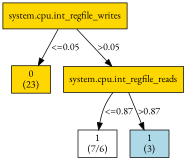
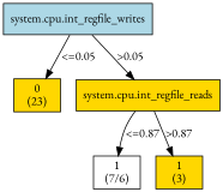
  digraph {
    fontname="EB Garamond"
    node [fillcolor=lightblue fontname="EB Garamond" shape=box style=filled weight=2]
    edge [arrowhead=normal fontname="EB Garamond"]
-   n1 [fillcolor=gold label="system.cpu.int_regfile_writes\n" weight=1]
+   n1 [label="system.cpu.int_regfile_writes\n" weight=1]
    n2 [fillcolor=gold label="0\n(23)\n"]
    n3 [fillcolor=gold label="system.cpu.int_regfile_reads\n"]
    n4 [fillcolor=white label="1\n(7/6)\n" weight=3]
-   n5 [label="1\n(3)\n" weight=3]
+   n5 [fillcolor=gold label="1\n(3)\n" weight=3]
    subgraph sub_1 {
      rank=same
      n1
    }
    subgraph sub_2 {
      rank=same
      n2
      n3
    }
    subgraph sub_3 {
      rank=same
      n4
      n5
    }
    n1 -> n2 [label="<=0.05"]
    n1 -> n3 [label=">0.05"]
    n3 -> n4 [label="<=0.87"]
    n3 -> n5 [label=">0.87"]
  }
